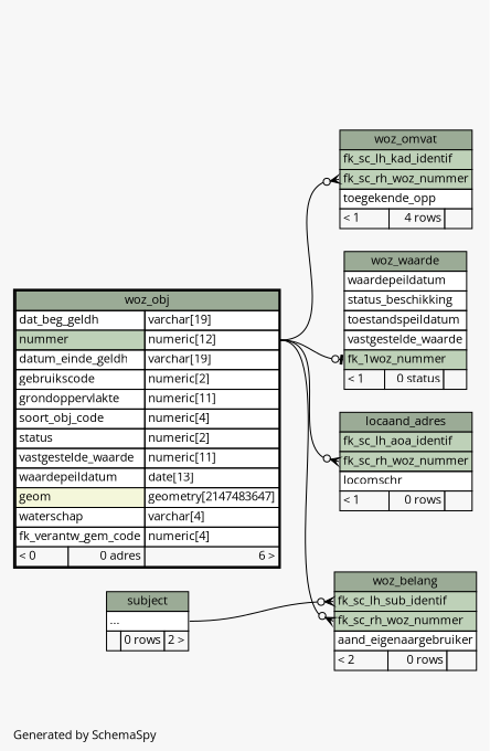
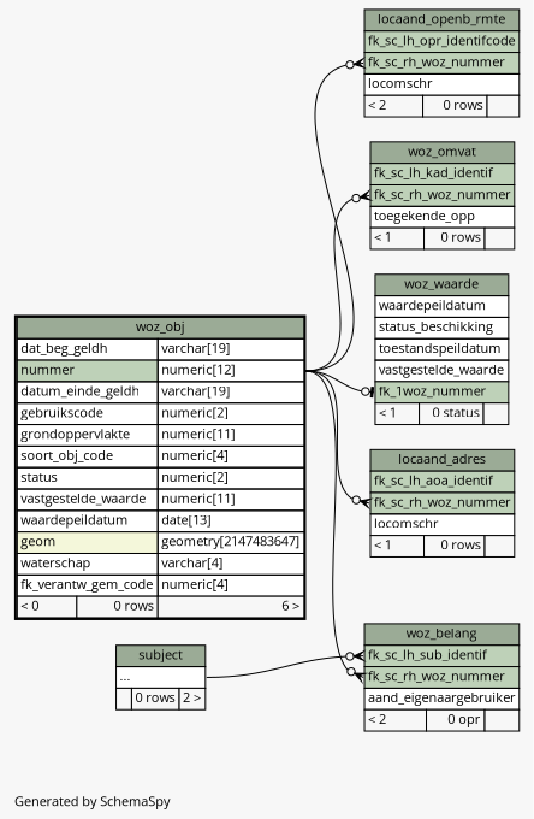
  digraph {
    bgcolor="#f7f7f7"
    fontname="Open Sans"
    fontsize=11
    label="\nGenerated by SchemaSpy"
    labeljust=l
    nodesep=0.18
    rankdir=RL
    ranksep=0.46
    node [fontname="Open Sans" fontsize=11 shape=plaintext]
    edge [arrowhead=none arrowsize=0.8 arrowtail=crowodot dir=back fontname="Open Sans" headport="nummer.type:e" tailport="fk_sc_rh_woz_nummer:w"]
    n1 [label=<     <TABLE BORDER="0" CELLBORDER="1" CELLSPACING="0" BGCOLOR="#ffffff">       <TR><TD COLSPAN="3" BGCOLOR="#9bab96" ALIGN="CENTER">locaand_adres</TD></TR>       <TR><TD PORT="fk_sc_lh_aoa_identif" COLSPAN="3" BGCOLOR="#bed1b8" ALIGN="LEFT">fk_sc_lh_aoa_identif</TD></TR>       <TR><TD PORT="fk_sc_rh_woz_nummer" COLSPAN="3" BGCOLOR="#bed1b8" ALIGN="LEFT">fk_sc_rh_woz_nummer</TD></TR>       <TR><TD PORT="locomschr" COLSPAN="3" ALIGN="LEFT">locomschr</TD></TR>       <TR><TD ALIGN="LEFT" BGCOLOR="#f7f7f7">&lt; 1</TD><TD ALIGN="RIGHT" BGCOLOR="#f7f7f7">0 rows</TD><TD ALIGN="RIGHT" BGCOLOR="#f7f7f7">  </TD></TR>     </TABLE>>]
-   n2 [label=<     <TABLE BORDER="2" CELLBORDER="1" CELLSPACING="0" BGCOLOR="#ffffff">       <TR><TD COLSPAN="3" BGCOLOR="#9bab96" ALIGN="CENTER">woz_obj</TD></TR>       <TR><TD PORT="dat_beg_geldh" COLSPAN="2" ALIGN="LEFT">dat_beg_geldh</TD><TD PORT="dat_beg_geldh.type" ALIGN="LEFT">varchar[19]</TD></TR>       <TR><TD PORT="nummer" COLSPAN="2" BGCOLOR="#bed1b8" ALIGN="LEFT">nummer</TD><TD PORT="nummer.type" ALIGN="LEFT">numeric[12]</TD></TR>       <TR><TD PORT="datum_einde_geldh" COLSPAN="2" ALIGN="LEFT">datum_einde_geldh</TD><TD PORT="datum_einde_geldh.type" ALIGN="LEFT">varchar[19]</TD></TR>       <TR><TD PORT="gebruikscode" COLSPAN="2" ALIGN="LEFT">gebruikscode</TD><TD PORT="gebruikscode.type" ALIGN="LEFT">numeric[2]</TD></TR>       <TR><TD PORT="grondoppervlakte" COLSPAN="2" ALIGN="LEFT">grondoppervlakte</TD><TD PORT="grondoppervlakte.type" ALIGN="LEFT">numeric[11]</TD></TR>       <TR><TD PORT="soort_obj_code" COLSPAN="2" ALIGN="LEFT">soort_obj_code</TD><TD PORT="soort_obj_code.type" ALIGN="LEFT">numeric[4]</TD></TR>       <TR><TD PORT="status" COLSPAN="2" ALIGN="LEFT">status</TD><TD PORT="status.type" ALIGN="LEFT">numeric[2]</TD></TR>       <TR><TD PORT="vastgestelde_waarde" COLSPAN="2" ALIGN="LEFT">vastgestelde_waarde</TD><TD PORT="vastgestelde_waarde.type" ALIGN="LEFT">numeric[11]</TD></TR>       <TR><TD PORT="waardepeildatum" COLSPAN="2" ALIGN="LEFT">waardepeildatum</TD><TD PORT="waardepeildatum.type" ALIGN="LEFT">date[13]</TD></TR>       <TR><TD PORT="geom" COLSPAN="2" BGCOLOR="#f4f7da" ALIGN="LEFT">geom</TD><TD PORT="geom.type" ALIGN="LEFT">geometry[2147483647]</TD></TR>       <TR><TD PORT="waterschap" COLSPAN="2" ALIGN="LEFT">waterschap</TD><TD PORT="waterschap.type" ALIGN="LEFT">varchar[4]</TD></TR>       <TR><TD PORT="fk_verantw_gem_code" COLSPAN="2" ALIGN="LEFT">fk_verantw_gem_code</TD><TD PORT="fk_verantw_gem_code.type" ALIGN="LEFT">numeric[4]</TD></TR>       <TR><TD ALIGN="LEFT" BGCOLOR="#f7f7f7">&lt; 0</TD><TD ALIGN="RIGHT" BGCOLOR="#f7f7f7">0 adres</TD><TD ALIGN="RIGHT" BGCOLOR="#f7f7f7">6 &gt;</TD></TR>     </TABLE>>]
-   n4 [label=<     <TABLE BORDER="0" CELLBORDER="1" CELLSPACING="0" BGCOLOR="#ffffff">       <TR><TD COLSPAN="3" BGCOLOR="#9bab96" ALIGN="CENTER">woz_belang</TD></TR>       <TR><TD PORT="fk_sc_lh_sub_identif" COLSPAN="3" BGCOLOR="#bed1b8" ALIGN="LEFT">fk_sc_lh_sub_identif</TD></TR>       <TR><TD PORT="fk_sc_rh_woz_nummer" COLSPAN="3" BGCOLOR="#bed1b8" ALIGN="LEFT">fk_sc_rh_woz_nummer</TD></TR>       <TR><TD PORT="aand_eigenaargebruiker" COLSPAN="3" ALIGN="LEFT">aand_eigenaargebruiker</TD></TR>       <TR><TD ALIGN="LEFT" BGCOLOR="#f7f7f7">&lt; 2</TD><TD ALIGN="RIGHT" BGCOLOR="#f7f7f7">0 rows</TD><TD ALIGN="RIGHT" BGCOLOR="#f7f7f7">  </TD></TR>     </TABLE>>]
+   n2 [label=<     <TABLE BORDER="2" CELLBORDER="1" CELLSPACING="0" BGCOLOR="#ffffff">       <TR><TD COLSPAN="3" BGCOLOR="#9bab96" ALIGN="CENTER">woz_obj</TD></TR>       <TR><TD PORT="dat_beg_geldh" COLSPAN="2" ALIGN="LEFT">dat_beg_geldh</TD><TD PORT="dat_beg_geldh.type" ALIGN="LEFT">varchar[19]</TD></TR>       <TR><TD PORT="nummer" COLSPAN="2" BGCOLOR="#bed1b8" ALIGN="LEFT">nummer</TD><TD PORT="nummer.type" ALIGN="LEFT">numeric[12]</TD></TR>       <TR><TD PORT="datum_einde_geldh" COLSPAN="2" ALIGN="LEFT">datum_einde_geldh</TD><TD PORT="datum_einde_geldh.type" ALIGN="LEFT">varchar[19]</TD></TR>       <TR><TD PORT="gebruikscode" COLSPAN="2" ALIGN="LEFT">gebruikscode</TD><TD PORT="gebruikscode.type" ALIGN="LEFT">numeric[2]</TD></TR>       <TR><TD PORT="grondoppervlakte" COLSPAN="2" ALIGN="LEFT">grondoppervlakte</TD><TD PORT="grondoppervlakte.type" ALIGN="LEFT">numeric[11]</TD></TR>       <TR><TD PORT="soort_obj_code" COLSPAN="2" ALIGN="LEFT">soort_obj_code</TD><TD PORT="soort_obj_code.type" ALIGN="LEFT">numeric[4]</TD></TR>       <TR><TD PORT="status" COLSPAN="2" ALIGN="LEFT">status</TD><TD PORT="status.type" ALIGN="LEFT">numeric[2]</TD></TR>       <TR><TD PORT="vastgestelde_waarde" COLSPAN="2" ALIGN="LEFT">vastgestelde_waarde</TD><TD PORT="vastgestelde_waarde.type" ALIGN="LEFT">numeric[11]</TD></TR>       <TR><TD PORT="waardepeildatum" COLSPAN="2" ALIGN="LEFT">waardepeildatum</TD><TD PORT="waardepeildatum.type" ALIGN="LEFT">date[13]</TD></TR>       <TR><TD PORT="geom" COLSPAN="2" BGCOLOR="#f4f7da" ALIGN="LEFT">geom</TD><TD PORT="geom.type" ALIGN="LEFT">geometry[2147483647]</TD></TR>       <TR><TD PORT="waterschap" COLSPAN="2" ALIGN="LEFT">waterschap</TD><TD PORT="waterschap.type" ALIGN="LEFT">varchar[4]</TD></TR>       <TR><TD PORT="fk_verantw_gem_code" COLSPAN="2" ALIGN="LEFT">fk_verantw_gem_code</TD><TD PORT="fk_verantw_gem_code.type" ALIGN="LEFT">numeric[4]</TD></TR>       <TR><TD ALIGN="LEFT" BGCOLOR="#f7f7f7">&lt; 0</TD><TD ALIGN="RIGHT" BGCOLOR="#f7f7f7">0 rows</TD><TD ALIGN="RIGHT" BGCOLOR="#f7f7f7">6 &gt;</TD></TR>     </TABLE>>]
+   n3 [label=<     <TABLE BORDER="0" CELLBORDER="1" CELLSPACING="0" BGCOLOR="#ffffff">       <TR><TD COLSPAN="3" BGCOLOR="#9bab96" ALIGN="CENTER">locaand_openb_rmte</TD></TR>       <TR><TD PORT="fk_sc_lh_opr_identifcode" COLSPAN="3" BGCOLOR="#bed1b8" ALIGN="LEFT">fk_sc_lh_opr_identifcode</TD></TR>       <TR><TD PORT="fk_sc_rh_woz_nummer" COLSPAN="3" BGCOLOR="#bed1b8" ALIGN="LEFT">fk_sc_rh_woz_nummer</TD></TR>       <TR><TD PORT="locomschr" COLSPAN="3" ALIGN="LEFT">locomschr</TD></TR>       <TR><TD ALIGN="LEFT" BGCOLOR="#f7f7f7">&lt; 2</TD><TD ALIGN="RIGHT" BGCOLOR="#f7f7f7">0 rows</TD><TD ALIGN="RIGHT" BGCOLOR="#f7f7f7">  </TD></TR>     </TABLE>>]
+   n4 [label=<     <TABLE BORDER="0" CELLBORDER="1" CELLSPACING="0" BGCOLOR="#ffffff">       <TR><TD COLSPAN="3" BGCOLOR="#9bab96" ALIGN="CENTER">woz_belang</TD></TR>       <TR><TD PORT="fk_sc_lh_sub_identif" COLSPAN="3" BGCOLOR="#bed1b8" ALIGN="LEFT">fk_sc_lh_sub_identif</TD></TR>       <TR><TD PORT="fk_sc_rh_woz_nummer" COLSPAN="3" BGCOLOR="#bed1b8" ALIGN="LEFT">fk_sc_rh_woz_nummer</TD></TR>       <TR><TD PORT="aand_eigenaargebruiker" COLSPAN="3" ALIGN="LEFT">aand_eigenaargebruiker</TD></TR>       <TR><TD ALIGN="LEFT" BGCOLOR="#f7f7f7">&lt; 2</TD><TD ALIGN="RIGHT" BGCOLOR="#f7f7f7">0 opr</TD><TD ALIGN="RIGHT" BGCOLOR="#f7f7f7">  </TD></TR>     </TABLE>>]
    n5 [label=<     <TABLE BORDER="0" CELLBORDER="1" CELLSPACING="0" BGCOLOR="#ffffff">       <TR><TD COLSPAN="3" BGCOLOR="#9bab96" ALIGN="CENTER">subject</TD></TR>       <TR><TD PORT="elipses" COLSPAN="3" ALIGN="LEFT">...</TD></TR>       <TR><TD ALIGN="LEFT" BGCOLOR="#f7f7f7">  </TD><TD ALIGN="RIGHT" BGCOLOR="#f7f7f7">0 rows</TD><TD ALIGN="RIGHT" BGCOLOR="#f7f7f7">2 &gt;</TD></TR>     </TABLE>>]
-   n6 [label=<     <TABLE BORDER="0" CELLBORDER="1" CELLSPACING="0" BGCOLOR="#ffffff">       <TR><TD COLSPAN="3" BGCOLOR="#9bab96" ALIGN="CENTER">woz_omvat</TD></TR>       <TR><TD PORT="fk_sc_lh_kad_identif" COLSPAN="3" BGCOLOR="#bed1b8" ALIGN="LEFT">fk_sc_lh_kad_identif</TD></TR>       <TR><TD PORT="fk_sc_rh_woz_nummer" COLSPAN="3" BGCOLOR="#bed1b8" ALIGN="LEFT">fk_sc_rh_woz_nummer</TD></TR>       <TR><TD PORT="toegekende_opp" COLSPAN="3" ALIGN="LEFT">toegekende_opp</TD></TR>       <TR><TD ALIGN="LEFT" BGCOLOR="#f7f7f7">&lt; 1</TD><TD ALIGN="RIGHT" BGCOLOR="#f7f7f7">4 rows</TD><TD ALIGN="RIGHT" BGCOLOR="#f7f7f7">  </TD></TR>     </TABLE>>]
+   n6 [label=<     <TABLE BORDER="0" CELLBORDER="1" CELLSPACING="0" BGCOLOR="#ffffff">       <TR><TD COLSPAN="3" BGCOLOR="#9bab96" ALIGN="CENTER">woz_omvat</TD></TR>       <TR><TD PORT="fk_sc_lh_kad_identif" COLSPAN="3" BGCOLOR="#bed1b8" ALIGN="LEFT">fk_sc_lh_kad_identif</TD></TR>       <TR><TD PORT="fk_sc_rh_woz_nummer" COLSPAN="3" BGCOLOR="#bed1b8" ALIGN="LEFT">fk_sc_rh_woz_nummer</TD></TR>       <TR><TD PORT="toegekende_opp" COLSPAN="3" ALIGN="LEFT">toegekende_opp</TD></TR>       <TR><TD ALIGN="LEFT" BGCOLOR="#f7f7f7">&lt; 1</TD><TD ALIGN="RIGHT" BGCOLOR="#f7f7f7">0 rows</TD><TD ALIGN="RIGHT" BGCOLOR="#f7f7f7">  </TD></TR>     </TABLE>>]
    n7 [label=<     <TABLE BORDER="0" CELLBORDER="1" CELLSPACING="0" BGCOLOR="#ffffff">       <TR><TD COLSPAN="3" BGCOLOR="#9bab96" ALIGN="CENTER">woz_waarde</TD></TR>       <TR><TD PORT="waardepeildatum" COLSPAN="3" ALIGN="LEFT">waardepeildatum</TD></TR>       <TR><TD PORT="status_beschikking" COLSPAN="3" ALIGN="LEFT">status_beschikking</TD></TR>       <TR><TD PORT="toestandspeildatum" COLSPAN="3" ALIGN="LEFT">toestandspeildatum</TD></TR>       <TR><TD PORT="vastgestelde_waarde" COLSPAN="3" ALIGN="LEFT">vastgestelde_waarde</TD></TR>       <TR><TD PORT="fk_1woz_nummer" COLSPAN="3" BGCOLOR="#bed1b8" ALIGN="LEFT">fk_1woz_nummer</TD></TR>       <TR><TD ALIGN="LEFT" BGCOLOR="#f7f7f7">&lt; 1</TD><TD ALIGN="RIGHT" BGCOLOR="#f7f7f7">0 status</TD><TD ALIGN="RIGHT" BGCOLOR="#f7f7f7">  </TD></TR>     </TABLE>>]
    n1 -> n2
+   n3 -> n2
    n4 -> n2
    n4 -> n5 [headport="elipses:e" tailport="fk_sc_lh_sub_identif:w"]
    n6 -> n2
    n7 -> n2 [arrowtail=teeodot tailport="fk_1woz_nummer:w"]
  }
